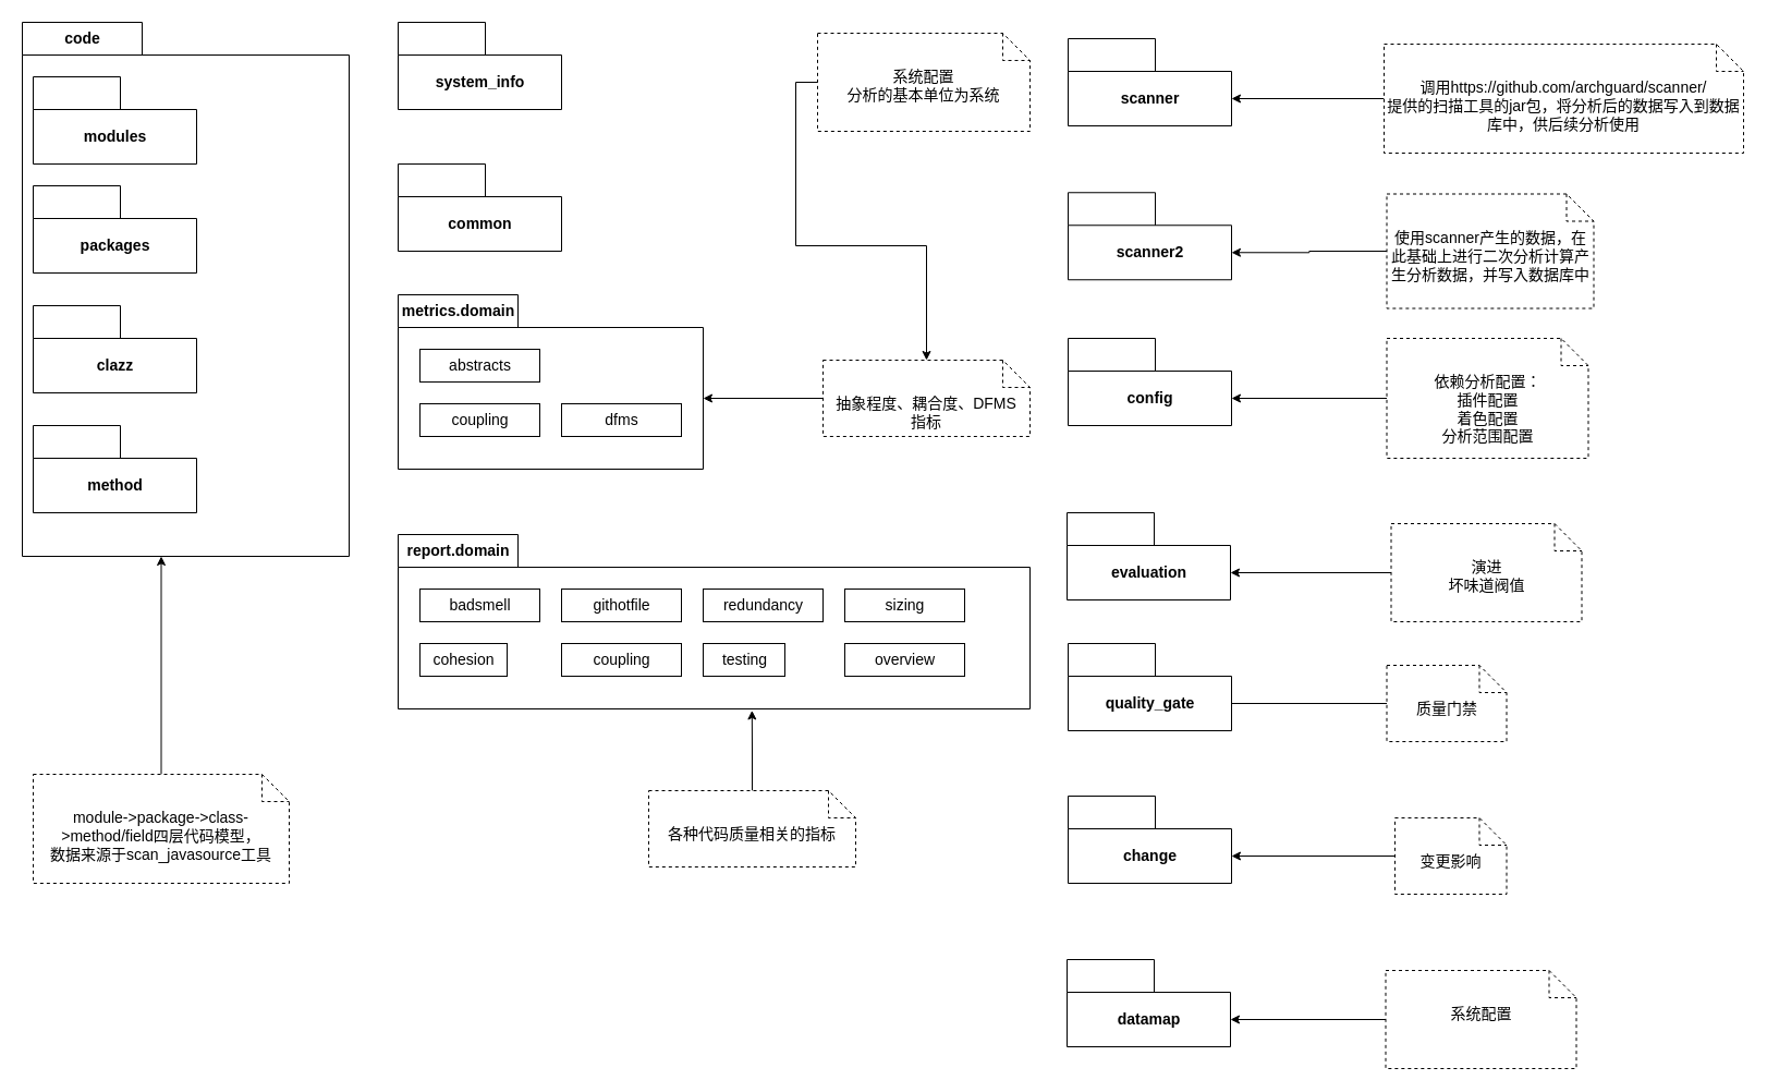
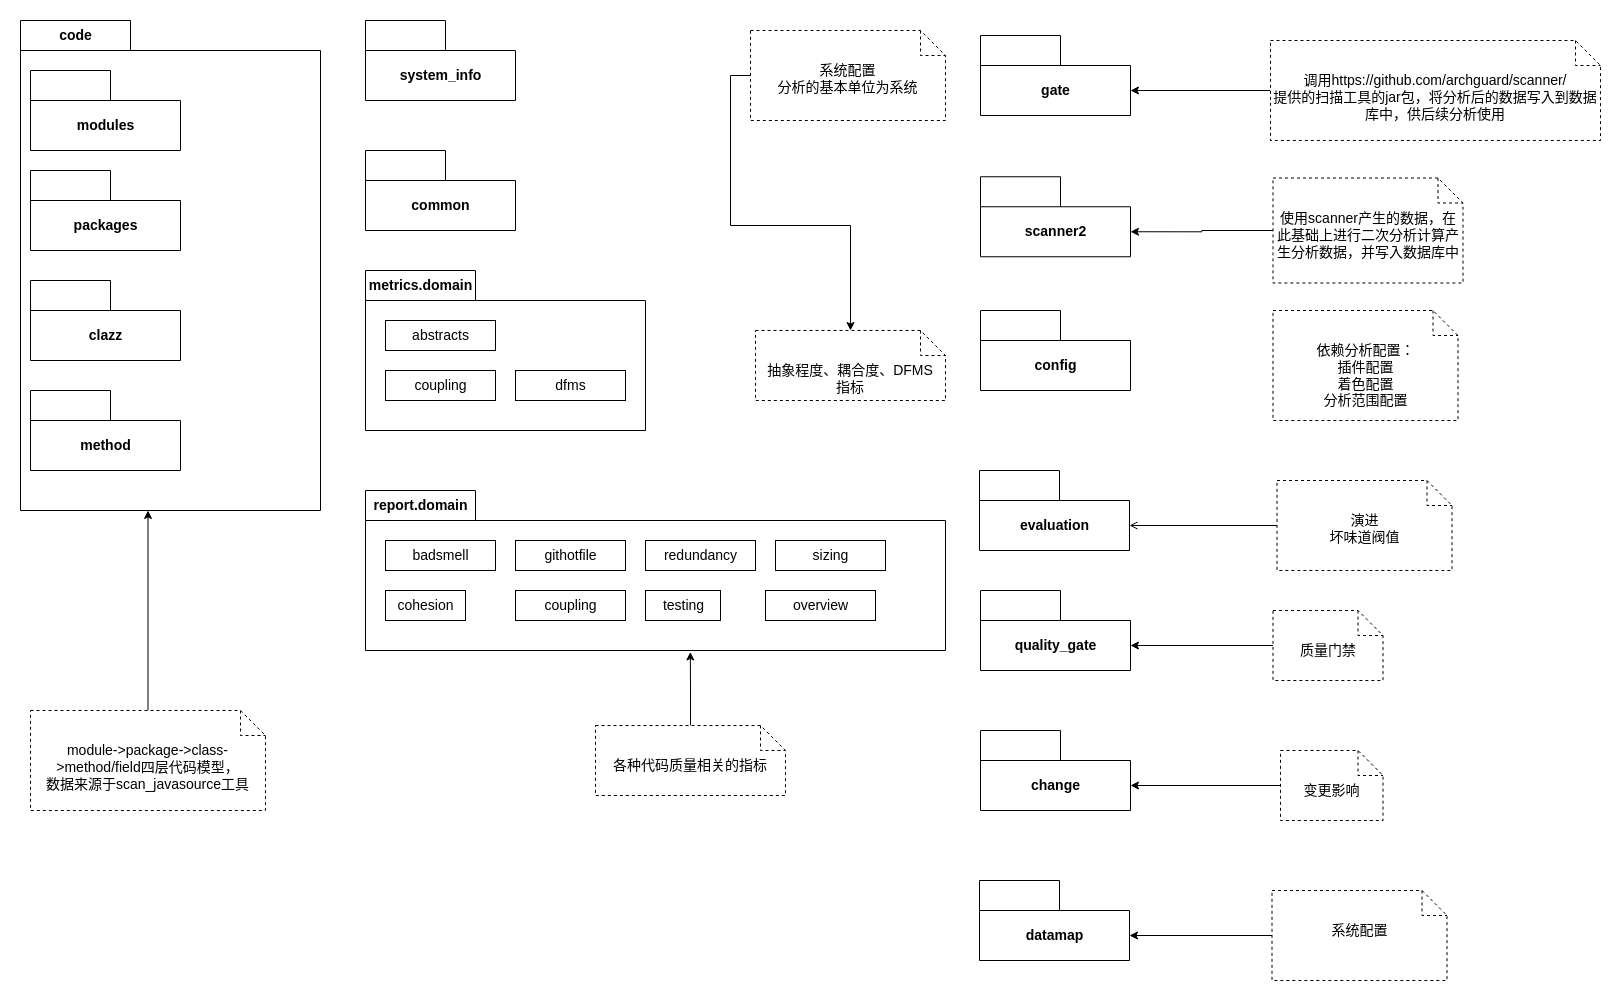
  <mxCell id="0" />
  <mxCell id="1" parent="0" />
  <mxCell id="2" value="system_info" style="shape=folder;fontStyle=1;tabWidth=80;tabHeight=30;tabPosition=left;html=1;boundedLbl=1;fontSize=14;" vertex="1" parent="1"><mxGeometry x="365" y="20" width="150" height="80" as="geometry" /></mxCell>
  <mxCell id="3" value="metrics.domain" style="shape=folder;fontStyle=1;tabWidth=110;tabHeight=30;tabPosition=left;html=1;boundedLbl=1;labelInHeader=1;container=1;collapsible=0;recursiveResize=0;strokeColor=default;fontSize=14;" vertex="1" parent="1"><mxGeometry x="365" y="270" width="280" height="160" as="geometry" /></mxCell>
  <mxCell id="4" value="abstracts" style="html=1;strokeColor=default;fontSize=14;" vertex="1" parent="3"><mxGeometry width="110" height="30" relative="1" as="geometry"><mxPoint x="20" y="50" as="offset" /></mxGeometry></mxCell>
  <mxCell id="5" value="coupling" style="html=1;strokeColor=default;fontSize=14;" vertex="1" parent="3"><mxGeometry x="20" y="100" width="110" height="30" as="geometry" /></mxCell>
  <mxCell id="6" value="dfms" style="html=1;strokeColor=default;fontSize=14;" vertex="1" parent="3"><mxGeometry x="150" y="100" width="110" height="30" as="geometry" /></mxCell>
  <mxCell id="7" value="report.domain" style="shape=folder;fontStyle=1;tabWidth=110;tabHeight=30;tabPosition=left;html=1;boundedLbl=1;labelInHeader=1;container=1;collapsible=0;recursiveResize=0;strokeColor=default;fontSize=14;" vertex="1" parent="1"><mxGeometry x="365" y="490" width="580" height="160" as="geometry" /></mxCell>
  <mxCell id="8" value="badsmell" style="html=1;strokeColor=default;fontSize=14;" vertex="1" parent="7"><mxGeometry width="110" height="30" relative="1" as="geometry"><mxPoint x="20" y="50" as="offset" /></mxGeometry></mxCell>
  <mxCell id="9" value="cohesion" style="html=1;strokeColor=default;fontSize=14;" vertex="1" parent="7"><mxGeometry x="20" y="100" width="80" height="30" as="geometry" /></mxCell>
  <mxCell id="10" value="coupling" style="html=1;strokeColor=default;fontSize=14;" vertex="1" parent="7"><mxGeometry x="150" y="100" width="110" height="30" as="geometry" /></mxCell>
  <mxCell id="11" value="githotfile" style="html=1;strokeColor=default;fontSize=14;" vertex="1" parent="7"><mxGeometry x="150" y="50" width="110" height="30" as="geometry" /></mxCell>
  <mxCell id="12" value="redundancy" style="html=1;strokeColor=default;fontSize=14;" vertex="1" parent="7"><mxGeometry x="280" y="50" width="110" height="30" as="geometry" /></mxCell>
  <mxCell id="13" value="testing" style="html=1;strokeColor=default;fontSize=14;" vertex="1" parent="7"><mxGeometry x="280" y="100" width="75" height="30" as="geometry" /></mxCell>
  <mxCell id="14" value="sizing" style="html=1;strokeColor=default;fontSize=14;" vertex="1" parent="7"><mxGeometry x="410" y="50" width="110" height="30" as="geometry" /></mxCell>
- <mxCell id="15" value="overview" style="html=1;strokeColor=default;fontSize=14;" vertex="1" parent="7"><mxGeometry x="410" y="100" width="110" height="30" as="geometry" /></mxCell>
+ <mxCell id="15" value="overview" style="html=1;strokeColor=default;fontSize=14;" vertex="1" parent="7"><mxGeometry x="400" y="100" width="110" height="30" as="geometry" /></mxCell>
  <mxCell id="16" style="edgeStyle=orthogonalEdgeStyle;rounded=0;orthogonalLoop=1;jettySize=auto;html=1;exitX=0;exitY=0.5;exitDx=0;exitDy=0;exitPerimeter=0;fontSize=14;" edge="1" parent="1" source="17" target="19"><mxGeometry relative="1" as="geometry" /></mxCell>
  <mxCell id="17" value="系统配置&lt;br&gt;分析的基本单位为系统" style="shape=note2;boundedLbl=1;whiteSpace=wrap;html=1;size=25;verticalAlign=top;align=center;strokeColor=default;dashed=1;fontSize=14;" vertex="1" parent="1"><mxGeometry x="750" y="30" width="195" height="90" as="geometry" /></mxCell>
- <mxCell id="18" style="edgeStyle=orthogonalEdgeStyle;rounded=0;orthogonalLoop=1;jettySize=auto;html=1;entryX=0;entryY=0;entryDx=280;entryDy=95;entryPerimeter=0;" edge="1" parent="1" source="19" target="3"><mxGeometry relative="1" as="geometry" /></mxCell>
  <mxCell id="19" value="抽象程度、耦合度、DFMS&lt;br style=&quot;font-size: 14px;&quot;&gt;指标" style="shape=note2;boundedLbl=1;whiteSpace=wrap;html=1;size=25;verticalAlign=top;align=center;strokeColor=default;dashed=1;fontSize=14;" vertex="1" parent="1"><mxGeometry x="755" y="330" width="190" height="70" as="geometry" /></mxCell>
  <mxCell id="20" value="quality_gate" style="shape=folder;fontStyle=1;tabWidth=80;tabHeight=30;tabPosition=left;html=1;boundedLbl=1;fontSize=14;" vertex="1" parent="1"><mxGeometry x="980" y="590" width="150" height="80" as="geometry" /></mxCell>
- <mxCell id="21" style="edgeStyle=orthogonalEdgeStyle;rounded=0;orthogonalLoop=1;jettySize=auto;html=1;entryX=0;entryY=0;entryDx=150;entryDy=55;entryPerimeter=0;endArrow=none;" edge="1" parent="1" source="22" target="20"><mxGeometry relative="1" as="geometry" /></mxCell>
+ <mxCell id="21" style="edgeStyle=orthogonalEdgeStyle;rounded=0;orthogonalLoop=1;jettySize=auto;html=1;entryX=0;entryY=0;entryDx=150;entryDy=55;entryPerimeter=0;" edge="1" parent="1" source="22" target="20"><mxGeometry relative="1" as="geometry" /></mxCell>
  <mxCell id="22" value="质量门禁" style="shape=note2;boundedLbl=1;whiteSpace=wrap;html=1;size=25;verticalAlign=top;align=center;strokeColor=default;dashed=1;fontSize=14;" vertex="1" parent="1"><mxGeometry x="1272.5" y="610" width="110" height="70" as="geometry" /></mxCell>
  <mxCell id="23" style="edgeStyle=orthogonalEdgeStyle;rounded=0;orthogonalLoop=1;jettySize=auto;html=1;entryX=0.56;entryY=1.009;entryDx=0;entryDy=0;entryPerimeter=0;" edge="1" parent="1" source="24" target="7"><mxGeometry relative="1" as="geometry" /></mxCell>
  <mxCell id="24" value="各种代码质量相关的指标" style="shape=note2;boundedLbl=1;whiteSpace=wrap;html=1;size=25;verticalAlign=top;align=center;strokeColor=default;dashed=1;fontSize=14;" vertex="1" parent="1"><mxGeometry x="595" y="725" width="190" height="70" as="geometry" /></mxCell>
- <mxCell id="25" value="scanner" style="shape=folder;fontStyle=1;tabWidth=80;tabHeight=30;tabPosition=left;html=1;boundedLbl=1;fontSize=14;" vertex="1" parent="1"><mxGeometry x="980" y="35" width="150" height="80" as="geometry" /></mxCell>
+ <mxCell id="25" value="gate" style="shape=folder;fontStyle=1;tabWidth=80;tabHeight=30;tabPosition=left;html=1;boundedLbl=1;fontSize=14;" vertex="1" parent="1"><mxGeometry x="980" y="35" width="150" height="80" as="geometry" /></mxCell>
  <mxCell id="26" value="scanner2" style="shape=folder;fontStyle=1;tabWidth=80;tabHeight=30;tabPosition=left;html=1;boundedLbl=1;fontSize=14;" vertex="1" parent="1"><mxGeometry x="980" y="176.25" width="150" height="80" as="geometry" /></mxCell>
  <mxCell id="27" style="edgeStyle=orthogonalEdgeStyle;rounded=0;orthogonalLoop=1;jettySize=auto;html=1;entryX=0;entryY=0;entryDx=150;entryDy=55;entryPerimeter=0;" edge="1" parent="1" source="28" target="25"><mxGeometry relative="1" as="geometry" /></mxCell>
  <mxCell id="28" value="调用https://github.com/archguard/scanner/&lt;br style=&quot;font-size: 14px;&quot;&gt;提供的扫描工具的jar包，将分析后的数据写入到数据库中，供后续分析使用" style="shape=note2;boundedLbl=1;whiteSpace=wrap;html=1;size=25;verticalAlign=top;align=center;strokeColor=default;dashed=1;fontSize=14;" vertex="1" parent="1"><mxGeometry x="1270" y="40" width="330" height="100" as="geometry" /></mxCell>
  <mxCell id="29" style="edgeStyle=orthogonalEdgeStyle;rounded=0;orthogonalLoop=1;jettySize=auto;html=1;exitX=0;exitY=0.5;exitDx=0;exitDy=0;exitPerimeter=0;entryX=0;entryY=0;entryDx=150;entryDy=55;entryPerimeter=0;fontSize=14;" edge="1" parent="1" source="30" target="26"><mxGeometry relative="1" as="geometry" /></mxCell>
  <mxCell id="30" value="使用scanner产生的数据，在此基础上进行二次分析计算产生分析数据，并写入数据库中" style="shape=note2;boundedLbl=1;whiteSpace=wrap;html=1;size=25;verticalAlign=top;align=center;strokeColor=default;dashed=1;fontSize=14;" vertex="1" parent="1"><mxGeometry x="1272.5" y="177.5" width="190" height="105" as="geometry" /></mxCell>
  <mxCell id="31" value="evaluation" style="shape=folder;fontStyle=1;tabWidth=80;tabHeight=30;tabPosition=left;html=1;boundedLbl=1;fontSize=14;" vertex="1" parent="1"><mxGeometry x="979" y="470" width="150" height="80" as="geometry" /></mxCell>
- <mxCell id="32" style="edgeStyle=orthogonalEdgeStyle;rounded=0;orthogonalLoop=1;jettySize=auto;html=1;exitX=0;exitY=0.5;exitDx=0;exitDy=0;exitPerimeter=0;entryX=0;entryY=0;entryDx=150;entryDy=55;entryPerimeter=0;fontSize=14;" edge="1" parent="1" source="33" target="31"><mxGeometry relative="1" as="geometry" /></mxCell>
+ <mxCell id="32" style="edgeStyle=orthogonalEdgeStyle;rounded=0;orthogonalLoop=1;jettySize=auto;html=1;exitX=0;exitY=0.5;exitDx=0;exitDy=0;exitPerimeter=0;entryX=0;entryY=0;entryDx=150;entryDy=55;entryPerimeter=0;fontSize=14;endArrow=open;" edge="1" parent="1" source="33" target="31"><mxGeometry relative="1" as="geometry" /></mxCell>
  <mxCell id="33" value="演进&lt;br&gt;坏味道阀值" style="shape=note2;boundedLbl=1;whiteSpace=wrap;html=1;size=25;verticalAlign=top;align=center;strokeColor=default;dashed=1;fontSize=14;" vertex="1" parent="1"><mxGeometry x="1276.5" y="480" width="175" height="90" as="geometry" /></mxCell>
  <mxCell id="34" value="code" style="shape=folder;fontStyle=1;tabWidth=110;tabHeight=30;tabPosition=left;html=1;boundedLbl=1;labelInHeader=1;container=1;collapsible=0;recursiveResize=0;strokeColor=default;fontSize=14;" vertex="1" parent="1"><mxGeometry x="20" y="20" width="300" height="490" as="geometry" /></mxCell>
  <mxCell id="35" value="modules" style="shape=folder;fontStyle=1;tabWidth=80;tabHeight=30;tabPosition=left;html=1;boundedLbl=1;fontSize=14;" vertex="1" parent="34"><mxGeometry x="10" y="50" width="150" height="80" as="geometry" /></mxCell>
  <mxCell id="36" value="packages" style="shape=folder;fontStyle=1;tabWidth=80;tabHeight=30;tabPosition=left;html=1;boundedLbl=1;fontSize=14;" vertex="1" parent="34"><mxGeometry x="10" y="150" width="150" height="80" as="geometry" /></mxCell>
  <mxCell id="37" value="clazz" style="shape=folder;fontStyle=1;tabWidth=80;tabHeight=30;tabPosition=left;html=1;boundedLbl=1;fontSize=14;" vertex="1" parent="34"><mxGeometry x="10" y="260" width="150" height="80" as="geometry" /></mxCell>
  <mxCell id="38" value="method" style="shape=folder;fontStyle=1;tabWidth=80;tabHeight=30;tabPosition=left;html=1;boundedLbl=1;fontSize=14;" vertex="1" parent="34"><mxGeometry x="10" y="370" width="150" height="80" as="geometry" /></mxCell>
  <mxCell id="39" value="change" style="shape=folder;fontStyle=1;tabWidth=80;tabHeight=30;tabPosition=left;html=1;boundedLbl=1;fontSize=14;" vertex="1" parent="1"><mxGeometry x="980" y="730" width="150" height="80" as="geometry" /></mxCell>
  <mxCell id="40" style="edgeStyle=orthogonalEdgeStyle;rounded=0;orthogonalLoop=1;jettySize=auto;html=1;entryX=0;entryY=0;entryDx=150;entryDy=55;entryPerimeter=0;" edge="1" parent="1" source="41" target="39"><mxGeometry relative="1" as="geometry" /></mxCell>
  <mxCell id="41" value="变更影响" style="shape=note2;boundedLbl=1;whiteSpace=wrap;html=1;size=25;verticalAlign=top;align=center;strokeColor=default;dashed=1;fontSize=14;" vertex="1" parent="1"><mxGeometry x="1280" y="750" width="102.5" height="70" as="geometry" /></mxCell>
  <mxCell id="42" value="common" style="shape=folder;fontStyle=1;tabWidth=80;tabHeight=30;tabPosition=left;html=1;boundedLbl=1;fontSize=14;" vertex="1" parent="1"><mxGeometry x="365" y="150" width="150" height="80" as="geometry" /></mxCell>
  <mxCell id="43" value="config" style="shape=folder;fontStyle=1;tabWidth=80;tabHeight=30;tabPosition=left;html=1;boundedLbl=1;fontSize=14;" vertex="1" parent="1"><mxGeometry x="980" y="310" width="150" height="80" as="geometry" /></mxCell>
- <mxCell id="44" style="edgeStyle=orthogonalEdgeStyle;rounded=0;orthogonalLoop=1;jettySize=auto;html=1;entryX=0;entryY=0;entryDx=150;entryDy=55;entryPerimeter=0;" edge="1" parent="1" source="45" target="43"><mxGeometry relative="1" as="geometry" /></mxCell>
  <mxCell id="45" value="依赖分析配置：&lt;br&gt;插件配置&lt;br&gt;着色配置&lt;br&gt;分析范围配置" style="shape=note2;boundedLbl=1;whiteSpace=wrap;html=1;size=25;verticalAlign=top;align=center;strokeColor=default;dashed=1;fontSize=14;" vertex="1" parent="1"><mxGeometry x="1272.5" y="310" width="185" height="110" as="geometry" /></mxCell>
  <mxCell id="46" style="edgeStyle=orthogonalEdgeStyle;rounded=0;orthogonalLoop=1;jettySize=auto;html=1;entryX=0.425;entryY=1;entryDx=0;entryDy=0;entryPerimeter=0;" edge="1" parent="1" source="47" target="34"><mxGeometry relative="1" as="geometry" /></mxCell>
  <mxCell id="47" value="module-&amp;gt;package-&amp;gt;class-&amp;gt;method/field四层代码模型，&lt;br style=&quot;font-size: 14px;&quot;&gt;数据来源于scan_javasource工具" style="shape=note2;boundedLbl=1;whiteSpace=wrap;html=1;size=25;verticalAlign=top;align=center;strokeColor=default;dashed=1;fontSize=14;" vertex="1" parent="1"><mxGeometry x="30" y="710" width="235" height="100" as="geometry" /></mxCell>
  <mxCell id="48" value="datamap" style="shape=folder;fontStyle=1;tabWidth=80;tabHeight=30;tabPosition=left;html=1;boundedLbl=1;fontSize=14;" vertex="1" parent="1"><mxGeometry x="979" y="880" width="150" height="80" as="geometry" /></mxCell>
  <mxCell id="49" style="edgeStyle=orthogonalEdgeStyle;rounded=0;orthogonalLoop=1;jettySize=auto;html=1;entryX=0;entryY=0;entryDx=150;entryDy=55;entryPerimeter=0;" edge="1" parent="1" source="50" target="48"><mxGeometry relative="1" as="geometry" /></mxCell>
  <mxCell id="50" value="系统配置" style="shape=note2;boundedLbl=1;whiteSpace=wrap;html=1;size=25;verticalAlign=top;align=center;strokeColor=default;dashed=1;fontSize=14;" vertex="1" parent="1"><mxGeometry x="1271.5" y="890" width="175" height="90" as="geometry" /></mxCell>
